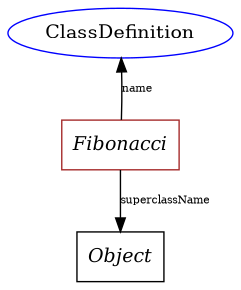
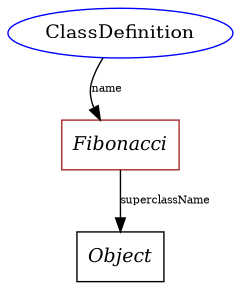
  digraph {
    node [fontname="Times-Italic" shape=box]
    edge [fontsize=8]
    n1 [color=blue label=ClassDefinition fontname="" shape=""]
    n2 [color=brown label=Fibonacci]
    n3 [color=black label=Object]
-   n2 -> n1 [label=name]
+   n1 -> n2 [label=name]
    n2 -> n3 [label=superclassName]
  }
